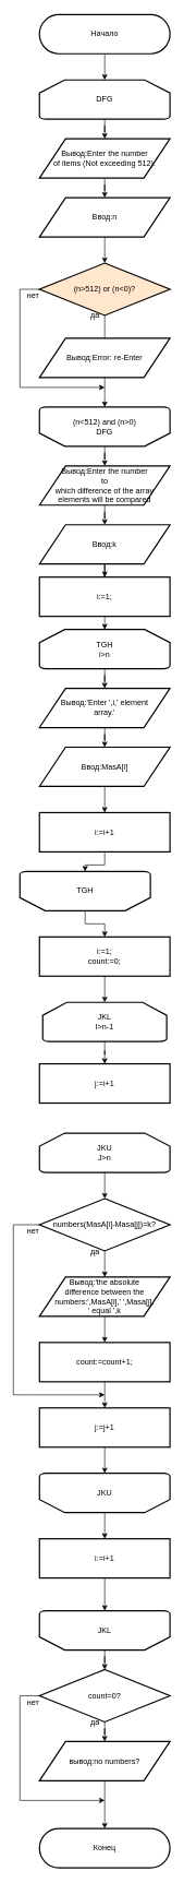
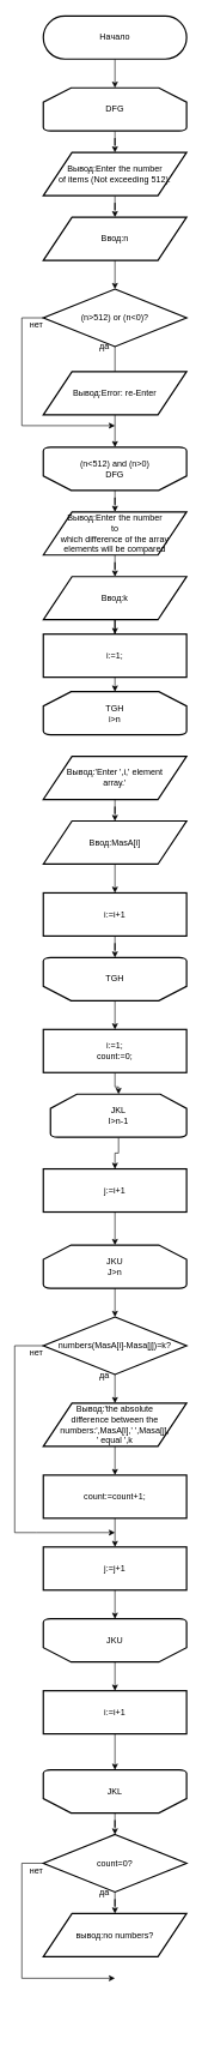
  <mxCell id="0" />
  <mxCell id="1" parent="0" />
  <mxCell id="2" style="edgeStyle=orthogonalEdgeStyle;rounded=0;orthogonalLoop=1;jettySize=auto;html=1;exitX=0.5;exitY=1;exitDx=0;exitDy=0;" edge="1" parent="1" source="3" target="5"><mxGeometry relative="1" as="geometry" /></mxCell>
  <mxCell id="3" value="Начало" style="rounded=1;whiteSpace=wrap;html=1;arcSize=50;strokeWidth=2;" vertex="1" parent="1"><mxGeometry x="60" y="20" width="200" height="60" as="geometry" /></mxCell>
  <mxCell id="4" style="edgeStyle=orthogonalEdgeStyle;rounded=0;orthogonalLoop=1;jettySize=auto;html=1;exitX=0.5;exitY=1;exitDx=0;exitDy=0;exitPerimeter=0;" edge="1" parent="1" source="5" target="7"><mxGeometry relative="1" as="geometry" /></mxCell>
  <mxCell id="5" value="DFG" style="strokeWidth=2;html=1;shape=mxgraph.flowchart.loop_limit;whiteSpace=wrap;" vertex="1" parent="1"><mxGeometry x="60" y="120" width="200" height="60" as="geometry" /></mxCell>
  <mxCell id="6" style="edgeStyle=orthogonalEdgeStyle;rounded=0;orthogonalLoop=1;jettySize=auto;html=1;exitX=0.5;exitY=1;exitDx=0;exitDy=0;" edge="1" parent="1" source="7" target="9"><mxGeometry relative="1" as="geometry" /></mxCell>
  <mxCell id="7" value="Вывод:Enter the number &lt;br&gt;of items (Not exceeding 512)." style="shape=parallelogram;perimeter=parallelogramPerimeter;whiteSpace=wrap;html=1;strokeWidth=2;" vertex="1" parent="1"><mxGeometry x="60" y="210" width="200" height="60" as="geometry" /></mxCell>
  <mxCell id="8" style="edgeStyle=orthogonalEdgeStyle;rounded=0;orthogonalLoop=1;jettySize=auto;html=1;exitX=0.5;exitY=1;exitDx=0;exitDy=0;" edge="1" parent="1" source="9" target="12"><mxGeometry relative="1" as="geometry" /></mxCell>
  <mxCell id="9" value="Ввод:n" style="shape=parallelogram;perimeter=parallelogramPerimeter;whiteSpace=wrap;html=1;strokeWidth=2;" vertex="1" parent="1"><mxGeometry x="60" y="300" width="200" height="60" as="geometry" /></mxCell>
  <mxCell id="10" style="edgeStyle=orthogonalEdgeStyle;rounded=0;orthogonalLoop=1;jettySize=auto;html=1;exitX=0.5;exitY=1;exitDx=0;exitDy=0;entryX=0.5;entryY=0;entryDx=0;entryDy=0;endArrow=none;" edge="1" parent="1" source="12" target="14"><mxGeometry relative="1" as="geometry" /></mxCell>
  <mxCell id="11" style="edgeStyle=orthogonalEdgeStyle;rounded=0;orthogonalLoop=1;jettySize=auto;html=1;exitX=0;exitY=0.5;exitDx=0;exitDy=0;" edge="1" parent="1" source="12"><mxGeometry relative="1" as="geometry"><mxPoint x="160" y="590" as="targetPoint" /><Array as="points"><mxPoint x="30" y="440" /><mxPoint x="30" y="590" /></Array></mxGeometry></mxCell>
- <mxCell id="12" value="(n&amp;gt;512) or (n&amp;lt;0)?" style="rhombus;whiteSpace=wrap;html=1;strokeWidth=2;fillColor=#ffe6cc;" vertex="1" parent="1"><mxGeometry x="60" y="400" width="200" height="80" as="geometry" /></mxCell>
+ <mxCell id="12" value="(n&amp;gt;512) or (n&amp;lt;0)?" style="rhombus;whiteSpace=wrap;html=1;strokeWidth=2;" vertex="1" parent="1"><mxGeometry x="60" y="400" width="200" height="80" as="geometry" /></mxCell>
  <mxCell id="13" style="edgeStyle=orthogonalEdgeStyle;rounded=0;orthogonalLoop=1;jettySize=auto;html=1;exitX=0.5;exitY=1;exitDx=0;exitDy=0;" edge="1" parent="1" source="14" target="16"><mxGeometry relative="1" as="geometry" /></mxCell>
  <mxCell id="14" value="Вывод:Error: re-Enter" style="shape=parallelogram;perimeter=parallelogramPerimeter;whiteSpace=wrap;html=1;strokeWidth=2;" vertex="1" parent="1"><mxGeometry x="60" y="515" width="200" height="60" as="geometry" /></mxCell>
  <mxCell id="15" style="edgeStyle=orthogonalEdgeStyle;rounded=0;orthogonalLoop=1;jettySize=auto;html=1;exitX=0.5;exitY=0;exitDx=0;exitDy=0;exitPerimeter=0;" edge="1" parent="1" source="16" target="18"><mxGeometry relative="1" as="geometry" /></mxCell>
  <mxCell id="16" value="(n&amp;lt;512) and (n&amp;gt;0)&lt;br&gt;DFG" style="strokeWidth=2;html=1;shape=mxgraph.flowchart.loop_limit;whiteSpace=wrap;direction=west;" vertex="1" parent="1"><mxGeometry x="60" y="620" width="200" height="60" as="geometry" /></mxCell>
  <mxCell id="17" style="edgeStyle=orthogonalEdgeStyle;rounded=0;orthogonalLoop=1;jettySize=auto;html=1;exitX=0.5;exitY=1;exitDx=0;exitDy=0;" edge="1" parent="1" source="18" target="20"><mxGeometry relative="1" as="geometry" /></mxCell>
  <mxCell id="18" value="Вывод:Enter the number &lt;br&gt;to &lt;br&gt;which difference of the array &lt;br&gt;elements will be compared" style="shape=parallelogram;perimeter=parallelogramPerimeter;whiteSpace=wrap;html=1;strokeWidth=2;" vertex="1" parent="1"><mxGeometry x="60" y="710" width="200" height="60" as="geometry" /></mxCell>
  <mxCell id="19" style="edgeStyle=orthogonalEdgeStyle;rounded=0;orthogonalLoop=1;jettySize=auto;html=1;exitX=0.5;exitY=1;exitDx=0;exitDy=0;" edge="1" parent="1" source="20" target="24"><mxGeometry relative="1" as="geometry" /></mxCell>
  <mxCell id="20" value="Ввод:k" style="shape=parallelogram;perimeter=parallelogramPerimeter;whiteSpace=wrap;html=1;strokeWidth=2;" vertex="1" parent="1"><mxGeometry x="60" y="800" width="200" height="60" as="geometry" /></mxCell>
- <mxCell id="21" style="edgeStyle=orthogonalEdgeStyle;rounded=0;orthogonalLoop=1;jettySize=auto;html=1;exitX=0.5;exitY=1;exitDx=0;exitDy=0;exitPerimeter=0;" edge="1" parent="1" source="22" target="26"><mxGeometry relative="1" as="geometry" /></mxCell>
  <mxCell id="22" value="TGH&lt;br&gt;i&amp;gt;n" style="strokeWidth=2;html=1;shape=mxgraph.flowchart.loop_limit;whiteSpace=wrap;" vertex="1" parent="1"><mxGeometry x="60" y="960" width="200" height="60" as="geometry" /></mxCell>
  <mxCell id="23" style="edgeStyle=orthogonalEdgeStyle;rounded=0;orthogonalLoop=1;jettySize=auto;html=1;exitX=0.5;exitY=1;exitDx=0;exitDy=0;entryX=0.5;entryY=0;entryDx=0;entryDy=0;entryPerimeter=0;" edge="1" parent="1" source="24" target="22"><mxGeometry relative="1" as="geometry" /></mxCell>
  <mxCell id="24" value="i:=1;" style="rounded=0;whiteSpace=wrap;html=1;strokeWidth=2;" vertex="1" parent="1"><mxGeometry x="60" y="880" width="200" height="60" as="geometry" /></mxCell>
  <mxCell id="25" style="edgeStyle=orthogonalEdgeStyle;rounded=0;orthogonalLoop=1;jettySize=auto;html=1;exitX=0.5;exitY=1;exitDx=0;exitDy=0;" edge="1" parent="1" source="26" target="28"><mxGeometry relative="1" as="geometry" /></mxCell>
  <mxCell id="26" value="Вывод:'Enter ',i,' element &lt;br&gt;array.'" style="shape=parallelogram;perimeter=parallelogramPerimeter;whiteSpace=wrap;html=1;strokeWidth=2;" vertex="1" parent="1"><mxGeometry x="60" y="1050" width="200" height="60" as="geometry" /></mxCell>
  <mxCell id="27" style="edgeStyle=orthogonalEdgeStyle;rounded=0;orthogonalLoop=1;jettySize=auto;html=1;exitX=0.5;exitY=1;exitDx=0;exitDy=0;entryX=0.5;entryY=0;entryDx=0;entryDy=0;" edge="1" parent="1" source="28" target="30"><mxGeometry relative="1" as="geometry" /></mxCell>
  <mxCell id="28" value="Ввод:MasA[i]" style="shape=parallelogram;perimeter=parallelogramPerimeter;whiteSpace=wrap;html=1;strokeWidth=2;" vertex="1" parent="1"><mxGeometry x="60" y="1140" width="200" height="60" as="geometry" /></mxCell>
  <mxCell id="29" style="edgeStyle=orthogonalEdgeStyle;rounded=0;orthogonalLoop=1;jettySize=auto;html=1;exitX=0.5;exitY=1;exitDx=0;exitDy=0;" edge="1" parent="1" source="30" target="32"><mxGeometry relative="1" as="geometry" /></mxCell>
  <mxCell id="30" value="i:=i+1" style="rounded=0;whiteSpace=wrap;html=1;strokeWidth=2;" vertex="1" parent="1"><mxGeometry x="60" y="1240" width="200" height="60" as="geometry" /></mxCell>
  <mxCell id="31" style="edgeStyle=orthogonalEdgeStyle;rounded=0;orthogonalLoop=1;jettySize=auto;html=1;exitX=0.5;exitY=0;exitDx=0;exitDy=0;exitPerimeter=0;" edge="1" parent="1" source="32" target="34"><mxGeometry relative="1" as="geometry" /></mxCell>
- <mxCell id="32" value="TGH" style="strokeWidth=2;html=1;shape=mxgraph.flowchart.loop_limit;whiteSpace=wrap;direction=west;" vertex="1" parent="1"><mxGeometry x="30" y="1330" width="200" height="60" as="geometry" /></mxCell>
+ <mxCell id="32" value="TGH" style="strokeWidth=2;html=1;shape=mxgraph.flowchart.loop_limit;whiteSpace=wrap;direction=west;" vertex="1" parent="1"><mxGeometry x="60" y="1330" width="200" height="60" as="geometry" /></mxCell>
  <mxCell id="33" style="edgeStyle=orthogonalEdgeStyle;rounded=0;orthogonalLoop=1;jettySize=auto;html=1;exitX=0.5;exitY=1;exitDx=0;exitDy=0;" edge="1" parent="1" source="34" target="36"><mxGeometry relative="1" as="geometry" /></mxCell>
  <mxCell id="34" value="i:=1;&lt;br&gt;count:=0;" style="rounded=0;whiteSpace=wrap;html=1;strokeWidth=2;" vertex="1" parent="1"><mxGeometry x="60" y="1430" width="200" height="60" as="geometry" /></mxCell>
  <mxCell id="35" style="edgeStyle=orthogonalEdgeStyle;rounded=0;orthogonalLoop=1;jettySize=auto;html=1;exitX=0.5;exitY=1;exitDx=0;exitDy=0;exitPerimeter=0;" edge="1" parent="1" source="36" target="38"><mxGeometry relative="1" as="geometry" /></mxCell>
- <mxCell id="36" value="JKL&lt;br&gt;I&amp;gt;n-1" style="strokeWidth=2;html=1;shape=mxgraph.flowchart.loop_limit;whiteSpace=wrap;" vertex="1" parent="1"><mxGeometry x="65" y="1530" width="190" height="60" as="geometry" /></mxCell>
+ <mxCell id="36" value="JKL&lt;br&gt;I&amp;gt;n-1" style="strokeWidth=2;html=1;shape=mxgraph.flowchart.loop_limit;whiteSpace=wrap;" vertex="1" parent="1"><mxGeometry x="70" y="1520" width="190" height="60" as="geometry" /></mxCell>
+ <mxCell id="37" value="" style="edgeStyle=orthogonalEdgeStyle;rounded=0;orthogonalLoop=1;jettySize=auto;html=1;" edge="1" parent="1" source="38" target="40"><mxGeometry relative="1" as="geometry" /></mxCell>
  <mxCell id="38" value="j:=i+1" style="rounded=0;whiteSpace=wrap;html=1;strokeWidth=2;" vertex="1" parent="1"><mxGeometry x="60" y="1624" width="200" height="60" as="geometry" /></mxCell>
  <mxCell id="39" style="edgeStyle=orthogonalEdgeStyle;rounded=0;orthogonalLoop=1;jettySize=auto;html=1;exitX=0.5;exitY=1;exitDx=0;exitDy=0;exitPerimeter=0;" edge="1" parent="1" source="40" target="43"><mxGeometry relative="1" as="geometry" /></mxCell>
  <mxCell id="40" value="JKU&lt;br&gt;J&amp;gt;n" style="strokeWidth=2;html=1;shape=mxgraph.flowchart.loop_limit;whiteSpace=wrap;" vertex="1" parent="1"><mxGeometry x="60" y="1730" width="200" height="60" as="geometry" /></mxCell>
  <mxCell id="41" style="edgeStyle=orthogonalEdgeStyle;rounded=0;orthogonalLoop=1;jettySize=auto;html=1;exitX=0.5;exitY=1;exitDx=0;exitDy=0;" edge="1" parent="1" source="43" target="45"><mxGeometry relative="1" as="geometry" /></mxCell>
  <mxCell id="42" style="edgeStyle=orthogonalEdgeStyle;rounded=0;orthogonalLoop=1;jettySize=auto;html=1;exitX=0;exitY=0.5;exitDx=0;exitDy=0;" edge="1" parent="1" source="43"><mxGeometry relative="1" as="geometry"><mxPoint x="160" y="2130" as="targetPoint" /><Array as="points"><mxPoint x="20" y="1870" /><mxPoint x="20" y="2130" /><mxPoint x="50" y="2130" /></Array></mxGeometry></mxCell>
  <mxCell id="43" value="numbers(MasA[i]-Masa[j])=k?" style="rhombus;whiteSpace=wrap;html=1;strokeWidth=2;" vertex="1" parent="1"><mxGeometry x="60" y="1830" width="200" height="80" as="geometry" /></mxCell>
  <mxCell id="44" style="edgeStyle=orthogonalEdgeStyle;rounded=0;orthogonalLoop=1;jettySize=auto;html=1;exitX=0.5;exitY=1;exitDx=0;exitDy=0;" edge="1" parent="1" source="45" target="47"><mxGeometry relative="1" as="geometry" /></mxCell>
  <mxCell id="45" value="Вывод:'the absolute &lt;br&gt;difference between the numbers:',MasA[i],' ',Masa[j],&lt;br&gt;' equal ',k" style="shape=parallelogram;perimeter=parallelogramPerimeter;whiteSpace=wrap;html=1;strokeWidth=2;" vertex="1" parent="1"><mxGeometry x="60" y="1950" width="200" height="60" as="geometry" /></mxCell>
  <mxCell id="46" value="" style="edgeStyle=orthogonalEdgeStyle;rounded=0;orthogonalLoop=1;jettySize=auto;html=1;" edge="1" parent="1" source="47" target="49"><mxGeometry relative="1" as="geometry" /></mxCell>
  <mxCell id="47" value="count:=count+1;" style="rounded=0;whiteSpace=wrap;html=1;strokeWidth=2;" vertex="1" parent="1"><mxGeometry x="60" y="2050" width="200" height="60" as="geometry" /></mxCell>
  <mxCell id="48" style="edgeStyle=orthogonalEdgeStyle;rounded=0;orthogonalLoop=1;jettySize=auto;html=1;exitX=0.5;exitY=1;exitDx=0;exitDy=0;entryX=0.5;entryY=1;entryDx=0;entryDy=0;entryPerimeter=0;" edge="1" parent="1" source="49" target="51"><mxGeometry relative="1" as="geometry" /></mxCell>
  <mxCell id="49" value="j:=j+1" style="rounded=0;whiteSpace=wrap;html=1;strokeWidth=2;" vertex="1" parent="1"><mxGeometry x="60" y="2150" width="200" height="60" as="geometry" /></mxCell>
  <mxCell id="50" style="edgeStyle=orthogonalEdgeStyle;rounded=0;orthogonalLoop=1;jettySize=auto;html=1;exitX=0.5;exitY=0;exitDx=0;exitDy=0;exitPerimeter=0;" edge="1" parent="1" source="51" target="53"><mxGeometry relative="1" as="geometry" /></mxCell>
  <mxCell id="51" value="JKU" style="strokeWidth=2;html=1;shape=mxgraph.flowchart.loop_limit;whiteSpace=wrap;direction=west;" vertex="1" parent="1"><mxGeometry x="60" y="2250" width="200" height="60" as="geometry" /></mxCell>
  <mxCell id="52" style="edgeStyle=orthogonalEdgeStyle;rounded=0;orthogonalLoop=1;jettySize=auto;html=1;exitX=0.5;exitY=1;exitDx=0;exitDy=0;entryX=0.5;entryY=1;entryDx=0;entryDy=0;entryPerimeter=0;" edge="1" parent="1" source="53" target="55"><mxGeometry relative="1" as="geometry" /></mxCell>
  <mxCell id="53" value="i:=i+1" style="rounded=0;whiteSpace=wrap;html=1;strokeWidth=2;" vertex="1" parent="1"><mxGeometry x="60" y="2350" width="200" height="60" as="geometry" /></mxCell>
  <mxCell id="54" style="edgeStyle=orthogonalEdgeStyle;rounded=0;orthogonalLoop=1;jettySize=auto;html=1;exitX=0.5;exitY=0;exitDx=0;exitDy=0;exitPerimeter=0;" edge="1" parent="1" source="55" target="58"><mxGeometry relative="1" as="geometry" /></mxCell>
  <mxCell id="55" value="JKL" style="strokeWidth=2;html=1;shape=mxgraph.flowchart.loop_limit;whiteSpace=wrap;direction=west;" vertex="1" parent="1"><mxGeometry x="60" y="2460" width="200" height="60" as="geometry" /></mxCell>
  <mxCell id="56" style="edgeStyle=orthogonalEdgeStyle;rounded=0;orthogonalLoop=1;jettySize=auto;html=1;exitX=0.5;exitY=1;exitDx=0;exitDy=0;" edge="1" parent="1" source="58" target="60"><mxGeometry relative="1" as="geometry" /></mxCell>
  <mxCell id="57" style="edgeStyle=orthogonalEdgeStyle;rounded=0;orthogonalLoop=1;jettySize=auto;html=1;exitX=0;exitY=0.5;exitDx=0;exitDy=0;" edge="1" parent="1" source="58"><mxGeometry relative="1" as="geometry"><mxPoint x="160" y="2750" as="targetPoint" /><Array as="points"><mxPoint x="30" y="2590" /><mxPoint x="30" y="2750" /></Array></mxGeometry></mxCell>
  <mxCell id="58" value="count=0?" style="rhombus;whiteSpace=wrap;html=1;strokeWidth=2;" vertex="1" parent="1"><mxGeometry x="60" y="2550" width="200" height="80" as="geometry" /></mxCell>
- <mxCell id="59" style="edgeStyle=orthogonalEdgeStyle;rounded=0;orthogonalLoop=1;jettySize=auto;html=1;exitX=0.5;exitY=1;exitDx=0;exitDy=0;" edge="1" parent="1" source="60" target="61"><mxGeometry relative="1" as="geometry" /></mxCell>
  <mxCell id="60" value="вывод:no numbers?" style="shape=parallelogram;perimeter=parallelogramPerimeter;whiteSpace=wrap;html=1;strokeWidth=2;" vertex="1" parent="1"><mxGeometry x="60" y="2660" width="200" height="60" as="geometry" /></mxCell>
- <mxCell id="61" value="Конец" style="rounded=1;whiteSpace=wrap;html=1;strokeWidth=2;arcSize=50;" vertex="1" parent="1"><mxGeometry x="60" y="2793" width="200" height="60" as="geometry" /></mxCell>
  <mxCell id="62" value="нет" style="text;html=1;align=center;verticalAlign=middle;resizable=0;points=[];autosize=1;" vertex="1" parent="1"><mxGeometry x="35" y="2590" width="30" height="20" as="geometry" /></mxCell>
  <mxCell id="63" value="да" style="text;html=1;align=center;verticalAlign=middle;resizable=0;points=[];autosize=1;" vertex="1" parent="1"><mxGeometry x="130" y="2620" width="30" height="20" as="geometry" /></mxCell>
  <mxCell id="64" value="да" style="text;html=1;align=center;verticalAlign=middle;resizable=0;points=[];autosize=1;" vertex="1" parent="1"><mxGeometry x="130" y="1901" width="30" height="20" as="geometry" /></mxCell>
  <mxCell id="65" value="нет" style="text;html=1;align=center;verticalAlign=middle;resizable=0;points=[];autosize=1;" vertex="1" parent="1"><mxGeometry x="35" y="1870" width="30" height="20" as="geometry" /></mxCell>
  <mxCell id="66" value="да" style="text;html=1;align=center;verticalAlign=middle;resizable=0;points=[];autosize=1;" vertex="1" parent="1"><mxGeometry x="130" y="470" width="30" height="20" as="geometry" /></mxCell>
  <mxCell id="67" value="нет" style="text;html=1;align=center;verticalAlign=middle;resizable=0;points=[];autosize=1;" vertex="1" parent="1"><mxGeometry x="35" y="440" width="30" height="20" as="geometry" /></mxCell>
